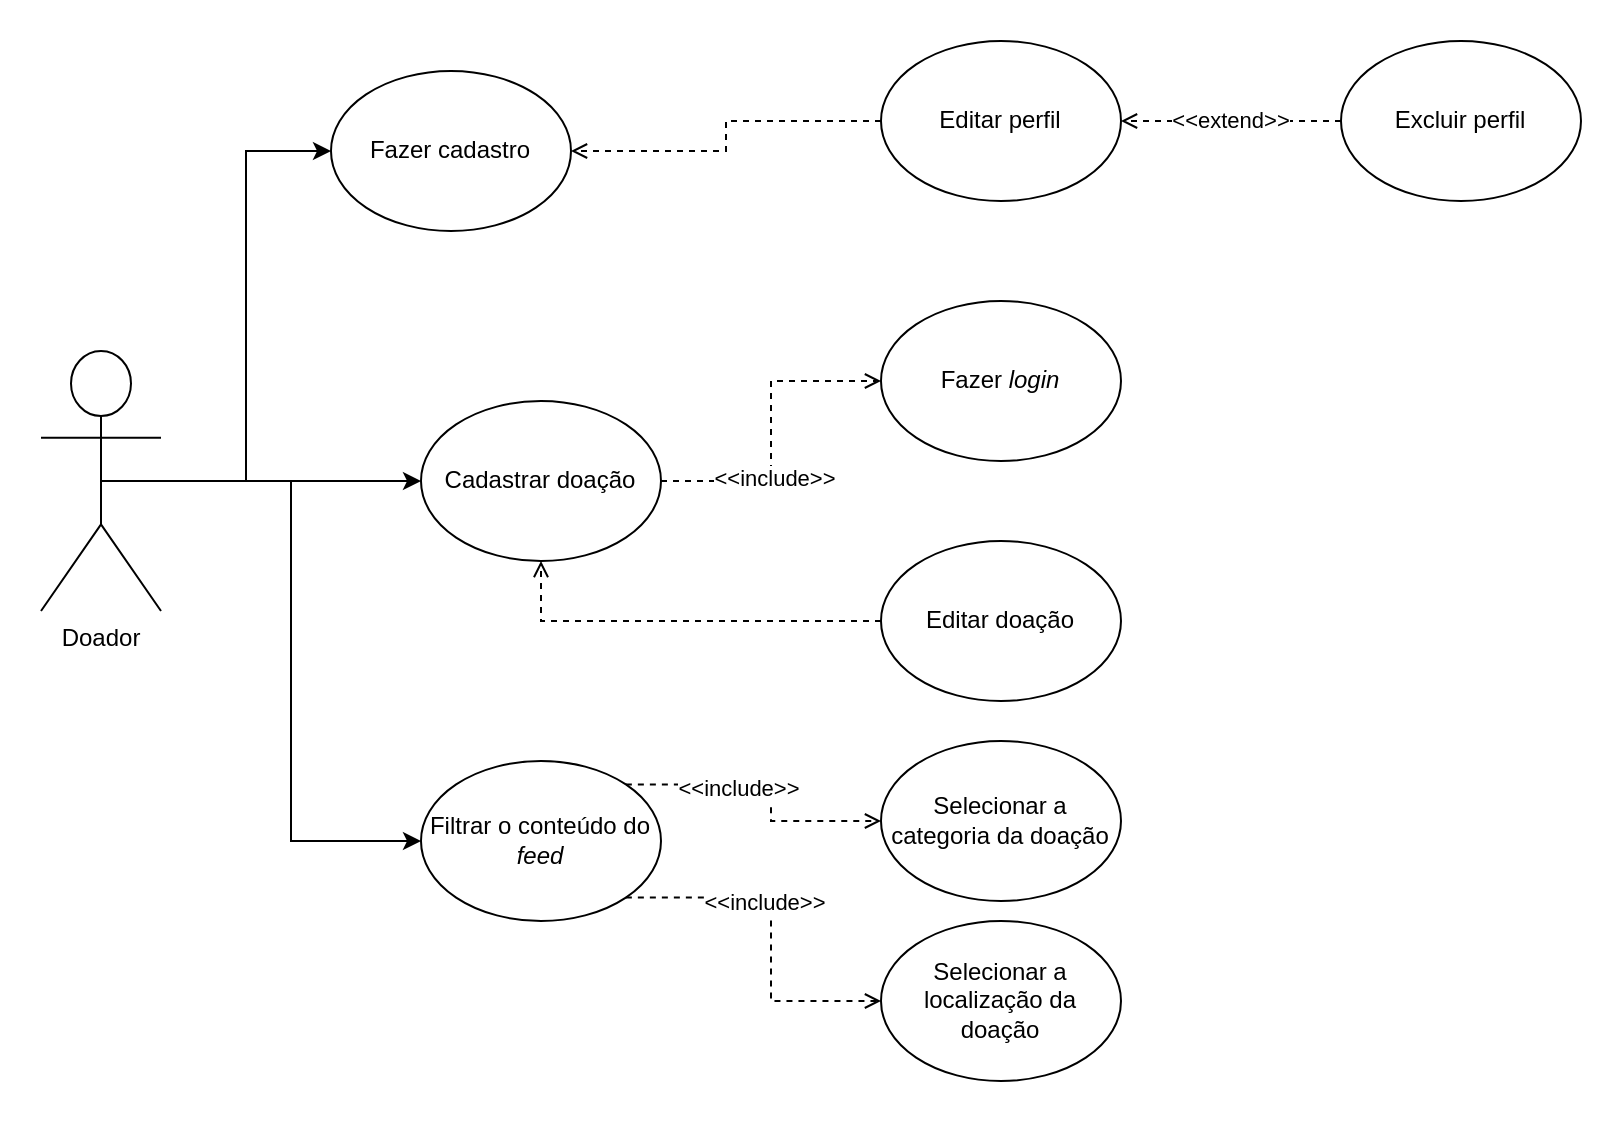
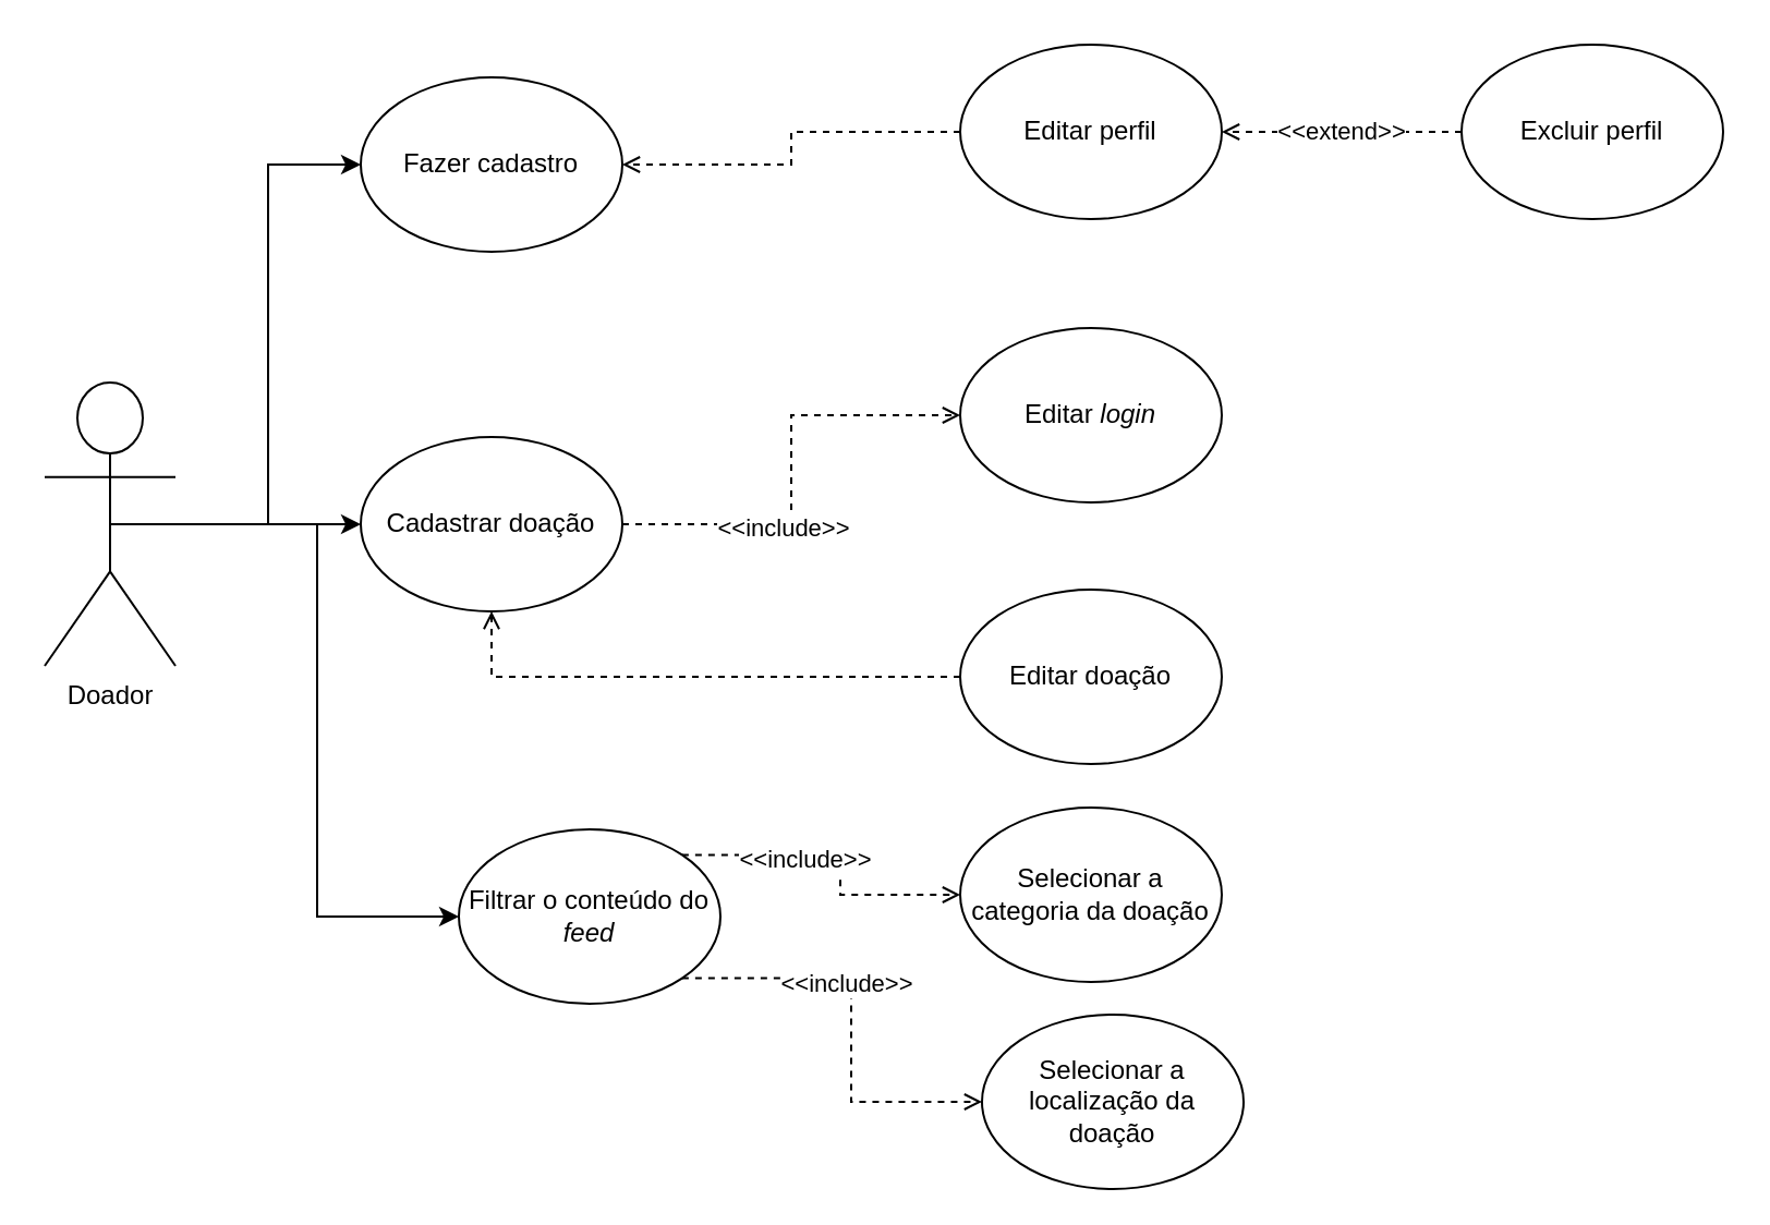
  <mxCell id="0" />
  <mxCell id="1" parent="0" />
  <mxCell id="2" style="edgeStyle=orthogonalEdgeStyle;rounded=0;orthogonalLoop=1;jettySize=auto;html=1;exitX=0.5;exitY=0.5;exitDx=0;exitDy=0;exitPerimeter=0;entryX=0;entryY=0.5;entryDx=0;entryDy=0;" edge="1" parent="1" source="5" target="6"><mxGeometry relative="1" as="geometry" /></mxCell>
  <mxCell id="3" style="edgeStyle=orthogonalEdgeStyle;rounded=0;orthogonalLoop=1;jettySize=auto;html=1;exitX=0.5;exitY=0.5;exitDx=0;exitDy=0;exitPerimeter=0;" edge="1" parent="1" source="5" target="10"><mxGeometry relative="1" as="geometry" /></mxCell>
  <mxCell id="4" style="edgeStyle=orthogonalEdgeStyle;rounded=0;orthogonalLoop=1;jettySize=auto;html=1;exitX=0.5;exitY=0.5;exitDx=0;exitDy=0;exitPerimeter=0;entryX=0;entryY=0.5;entryDx=0;entryDy=0;" edge="1" parent="1" source="5" target="13"><mxGeometry relative="1" as="geometry" /></mxCell>
  <mxCell id="5" value="Doador" style="shape=umlActor;verticalLabelPosition=bottom;verticalAlign=top;html=1;outlineConnect=0;" vertex="1" parent="1"><mxGeometry x="20" y="175" width="60" height="130" as="geometry" /></mxCell>
  <mxCell id="6" value="Fazer cadastro" style="ellipse;whiteSpace=wrap;html=1;" vertex="1" parent="1"><mxGeometry x="165" y="35" width="120" height="80" as="geometry" /></mxCell>
- <mxCell id="7" value="Fazer &lt;i&gt;login&lt;/i&gt;" style="ellipse;whiteSpace=wrap;html=1;" vertex="1" parent="1"><mxGeometry x="440" y="150" width="120" height="80" as="geometry" /></mxCell>
+ <mxCell id="7" value="Editar &lt;i&gt;login&lt;/i&gt;" style="ellipse;whiteSpace=wrap;html=1;" vertex="1" parent="1"><mxGeometry x="440" y="150" width="120" height="80" as="geometry" /></mxCell>
  <mxCell id="8" style="edgeStyle=orthogonalEdgeStyle;rounded=0;orthogonalLoop=1;jettySize=auto;html=1;exitX=1;exitY=0.5;exitDx=0;exitDy=0;entryX=0;entryY=0.5;entryDx=0;entryDy=0;endArrow=open;endFill=0;dashed=1;" edge="1" parent="1" source="10" target="7"><mxGeometry relative="1" as="geometry" /></mxCell>
  <mxCell id="9" value="&amp;lt;&amp;lt;include&amp;gt;&amp;gt;" style="edgeLabel;html=1;align=center;verticalAlign=middle;resizable=0;points=[];" vertex="1" connectable="0" parent="8"><mxGeometry x="-0.292" y="-1" relative="1" as="geometry"><mxPoint as="offset" /></mxGeometry></mxCell>
- <mxCell id="10" value="Cadastrar doação" style="ellipse;whiteSpace=wrap;html=1;" vertex="1" parent="1"><mxGeometry x="210" y="200" width="120" height="80" as="geometry" /></mxCell>
+ <mxCell id="10" value="Cadastrar doação" style="ellipse;whiteSpace=wrap;html=1;" vertex="1" parent="1"><mxGeometry x="165" y="200" width="120" height="80" as="geometry" /></mxCell>
  <mxCell id="11" style="edgeStyle=orthogonalEdgeStyle;rounded=0;orthogonalLoop=1;jettySize=auto;html=1;exitX=1;exitY=0;exitDx=0;exitDy=0;entryX=0;entryY=0.5;entryDx=0;entryDy=0;dashed=1;endArrow=open;endFill=0;strokeWidth=1;" edge="1" parent="1" source="13" target="21"><mxGeometry relative="1" as="geometry" /></mxCell>
  <mxCell id="12" value="&amp;lt;&amp;lt;include&amp;gt;&amp;gt;" style="edgeLabel;html=1;align=center;verticalAlign=middle;resizable=0;points=[];" vertex="1" connectable="0" parent="11"><mxGeometry x="-0.228" y="-2" relative="1" as="geometry"><mxPoint as="offset" /></mxGeometry></mxCell>
  <mxCell id="13" value="Filtrar o conteúdo do &lt;i&gt;feed&lt;/i&gt;" style="ellipse;whiteSpace=wrap;html=1;" vertex="1" parent="1"><mxGeometry x="210" y="380" width="120" height="80" as="geometry" /></mxCell>
  <mxCell id="14" style="edgeStyle=orthogonalEdgeStyle;rounded=0;orthogonalLoop=1;jettySize=auto;html=1;exitX=0;exitY=0.5;exitDx=0;exitDy=0;entryX=1;entryY=0.5;entryDx=0;entryDy=0;endArrow=open;endFill=0;dashed=1;" edge="1" parent="1" source="15" target="6"><mxGeometry relative="1" as="geometry" /></mxCell>
  <mxCell id="15" value="Editar perfil" style="ellipse;whiteSpace=wrap;html=1;" vertex="1" parent="1"><mxGeometry x="440" y="20" width="120" height="80" as="geometry" /></mxCell>
  <mxCell id="16" value="&amp;lt;&amp;lt;extend&amp;gt;&amp;gt;" style="edgeStyle=orthogonalEdgeStyle;rounded=0;orthogonalLoop=1;jettySize=auto;html=1;exitX=0;exitY=0.5;exitDx=0;exitDy=0;entryX=1;entryY=0.5;entryDx=0;entryDy=0;dashed=1;endArrow=open;endFill=0;" edge="1" parent="1" source="17" target="15"><mxGeometry relative="1" as="geometry" /></mxCell>
  <mxCell id="17" value="Excluir perfil" style="ellipse;whiteSpace=wrap;html=1;" vertex="1" parent="1"><mxGeometry x="670" y="20" width="120" height="80" as="geometry" /></mxCell>
  <mxCell id="18" style="edgeStyle=orthogonalEdgeStyle;rounded=0;orthogonalLoop=1;jettySize=auto;html=1;exitX=0;exitY=0.5;exitDx=0;exitDy=0;entryX=0.5;entryY=1;entryDx=0;entryDy=0;dashed=1;endArrow=open;endFill=0;" edge="1" parent="1" source="19" target="10"><mxGeometry relative="1" as="geometry" /></mxCell>
  <mxCell id="19" value="Editar doação" style="ellipse;whiteSpace=wrap;html=1;" vertex="1" parent="1"><mxGeometry x="440" y="270" width="120" height="80" as="geometry" /></mxCell>
  <mxCell id="20" style="edgeStyle=orthogonalEdgeStyle;rounded=0;orthogonalLoop=1;jettySize=auto;html=1;exitX=0.5;exitY=1;exitDx=0;exitDy=0;" edge="1" parent="1" source="19" target="19"><mxGeometry relative="1" as="geometry" /></mxCell>
  <mxCell id="21" value="Selecionar a categoria da doação" style="ellipse;whiteSpace=wrap;html=1;" vertex="1" parent="1"><mxGeometry x="440" y="370" width="120" height="80" as="geometry" /></mxCell>
  <mxCell id="22" style="edgeStyle=orthogonalEdgeStyle;rounded=0;orthogonalLoop=1;jettySize=auto;html=1;exitX=1;exitY=1;exitDx=0;exitDy=0;entryX=0;entryY=0.5;entryDx=0;entryDy=0;dashed=1;endArrow=open;endFill=0;strokeWidth=1;" edge="1" parent="1" target="24" source="13"><mxGeometry relative="1" as="geometry"><mxPoint x="312.426" y="491.716" as="sourcePoint" /></mxGeometry></mxCell>
  <mxCell id="23" value="&amp;lt;&amp;lt;include&amp;gt;&amp;gt;" style="edgeLabel;html=1;align=center;verticalAlign=middle;resizable=0;points=[];" vertex="1" connectable="0" parent="22"><mxGeometry x="-0.228" y="-2" relative="1" as="geometry"><mxPoint as="offset" /></mxGeometry></mxCell>
- <mxCell id="24" value="Selecionar a localização da doação" style="ellipse;whiteSpace=wrap;html=1;" vertex="1" parent="1"><mxGeometry x="440" y="460" width="120" height="80" as="geometry" /></mxCell>
+ <mxCell id="24" value="Selecionar a localização da doação" style="ellipse;whiteSpace=wrap;html=1;" vertex="1" parent="1"><mxGeometry x="450" y="465" width="120" height="80" as="geometry" /></mxCell>
